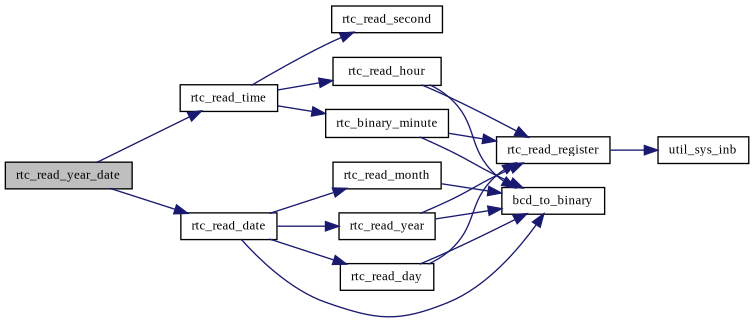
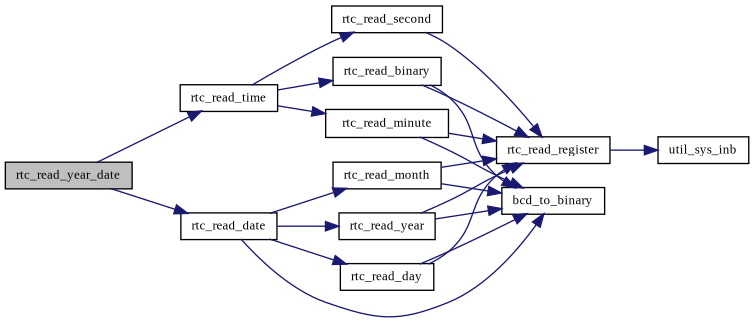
  digraph {
    fontname="Liberation Serif"
    rankdir=LR
    node [color=black fillcolor=white fontname="Liberation Serif" fontsize=10 shape=record style=filled]
    edge [color=midnightblue fontname="Liberation Serif" fontsize=10 labelfontname=Helvetica labelfontsize=10 style=solid]
    n1 [fillcolor=grey75 fontcolor=black height=0.2 label=rtc_read_year_date width=0.4]
    n2 [height=0.2 label=rtc_read_date width=0.4]
    n3 [height=0.2 label=rtc_read_time width=0.4]
    n4 [height=0.2 label=rtc_read_day width=0.4]
    n5 [height=0.2 label=rtc_read_month width=0.4]
    n6 [height=0.2 label=rtc_read_year width=0.4]
    n7 [height=0.2 label=bcd_to_binary width=0.4]
-   n8 [height=0.2 label=rtc_read_hour width=0.4]
-   n9 [height=0.2 label=rtc_binary_minute width=0.4]
+   n8 [height=0.2 label=rtc_read_binary width=0.4]
+   n9 [height=0.2 label=rtc_read_minute width=0.4]
    n10 [height=0.2 label=rtc_read_second width=0.4]
    n11 [height=0.2 label=rtc_read_register width=0.4]
    n12 [height=0.2 label=util_sys_inb width=0.4]
    n1 -> n2
    n1 -> n3
    n2 -> n4
    n2 -> n5
    n2 -> n6
    n2 -> n7
    n3 -> n8
    n3 -> n9
    n3 -> n10
    n4 -> n7
    n4 -> n11
    n5 -> n7
+   n5 -> n11
    n6 -> n7
    n6 -> n11
    n8 -> n7
    n8 -> n11
    n9 -> n7
    n9 -> n11
+   n10 -> n11
    n11 -> n12
  }
